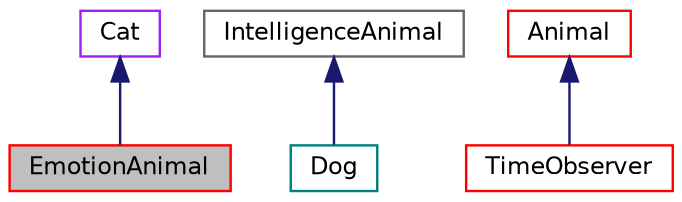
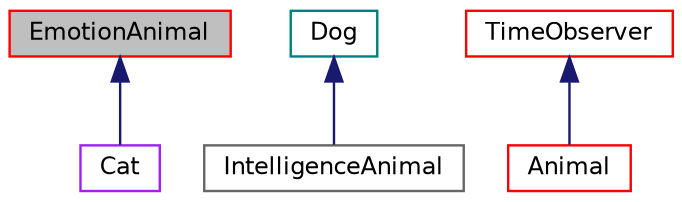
  digraph {
    node [color=red fillcolor=white fontname=Helvetica fontsize=10 shape=record style=filled]
    edge [color=midnightblue dir=back fontname=Helvetica fontsize=10 labelfontname=Helvetica labelfontsize=10 style=solid]
    n1 [fillcolor=grey75 fontcolor=black height=0.2 label=EmotionAnimal width=0.4]
    n2 [color=purple height=0.2 label=Cat width=0.4]
    n3 [color=gray40 height=0.2 label=IntelligenceAnimal width=0.4]
    n4 [color=teal height=0.2 label=Dog width=0.4]
    n5 [height=0.2 label=Animal width=0.4]
    n6 [height=0.2 label=TimeObserver width=0.4]
-   n2 -> n1
-   n3 -> n4
-   n5 -> n6
+   n1 -> n2
+   n4 -> n3
+   n6 -> n5
  }
